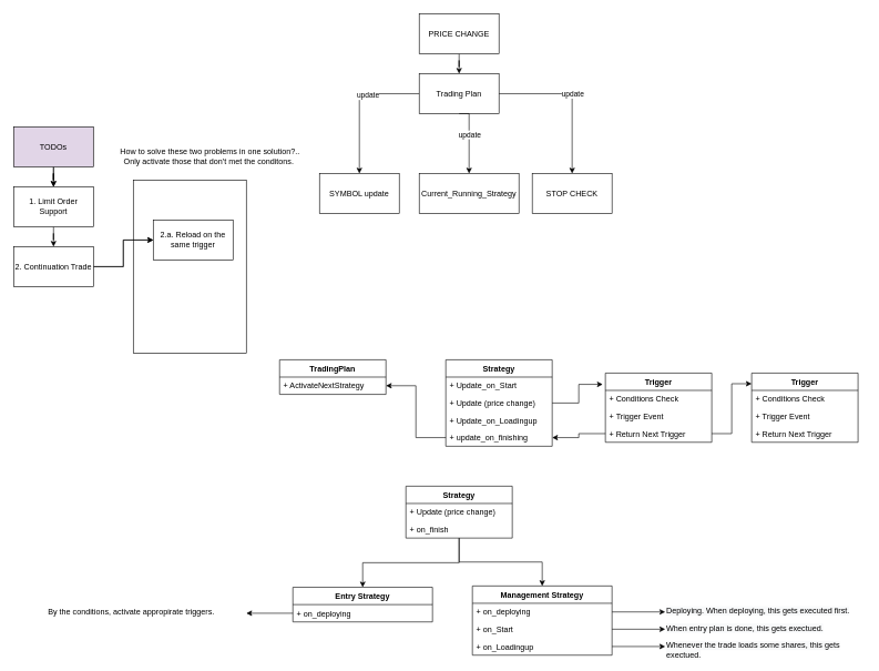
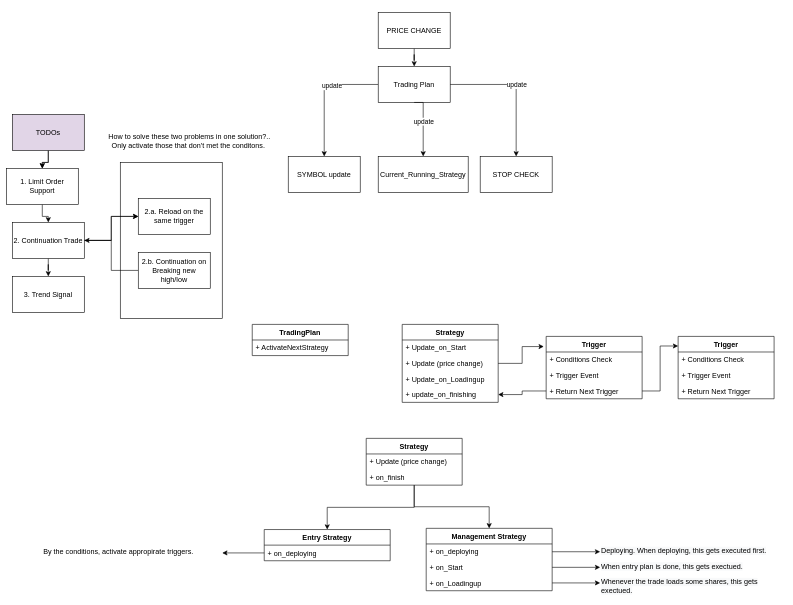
  <mxCell id="0" />
  <mxCell id="1" parent="0" />
  <mxCell id="2" value="" style="rounded=0;whiteSpace=wrap;html=1;" vertex="1" parent="1"><mxGeometry x="200" y="270" width="170" height="260" as="geometry" /></mxCell>
  <mxCell id="3" style="edgeStyle=orthogonalEdgeStyle;rounded=0;orthogonalLoop=1;jettySize=auto;html=1;" parent="1" source="4" target="7" edge="1"><mxGeometry relative="1" as="geometry" /></mxCell>
  <mxCell id="4" value="&lt;span&gt;PRICE CHANGE&lt;/span&gt;" style="rounded=0;whiteSpace=wrap;html=1;" parent="1" vertex="1"><mxGeometry x="630" y="20" width="120" height="60" as="geometry" /></mxCell>
  <mxCell id="5" style="edgeStyle=orthogonalEdgeStyle;rounded=0;orthogonalLoop=1;jettySize=auto;html=1;" parent="1" source="7" target="8" edge="1"><mxGeometry relative="1" as="geometry" /></mxCell>
  <mxCell id="6" value="update" style="edgeLabel;html=1;align=center;verticalAlign=middle;resizable=0;points=[];" parent="5" vertex="1" connectable="0"><mxGeometry x="-0.257" y="2" relative="1" as="geometry"><mxPoint as="offset" /></mxGeometry></mxCell>
  <mxCell id="7" value="&lt;span&gt;Trading Plan&lt;br&gt;&lt;/span&gt;" style="rounded=0;whiteSpace=wrap;html=1;" parent="1" vertex="1"><mxGeometry x="630" y="110" width="120" height="60" as="geometry" /></mxCell>
  <mxCell id="8" value="SYMBOL update" style="rounded=0;whiteSpace=wrap;html=1;" parent="1" vertex="1"><mxGeometry x="480" y="260" width="120" height="60" as="geometry" /></mxCell>
  <mxCell id="9" value="Current_Running_Strategy" style="rounded=0;whiteSpace=wrap;html=1;" parent="1" vertex="1"><mxGeometry x="630" y="260" width="150" height="60" as="geometry" /></mxCell>
  <mxCell id="10" style="edgeStyle=orthogonalEdgeStyle;rounded=0;orthogonalLoop=1;jettySize=auto;html=1;entryX=0.5;entryY=0;entryDx=0;entryDy=0;exitX=0.5;exitY=1;exitDx=0;exitDy=0;" parent="1" source="7" target="9" edge="1"><mxGeometry relative="1" as="geometry"><mxPoint x="640" y="150" as="sourcePoint" /><mxPoint x="550" y="270" as="targetPoint" /><Array as="points"><mxPoint x="705" y="170" /></Array></mxGeometry></mxCell>
  <mxCell id="11" value="update" style="edgeLabel;html=1;align=center;verticalAlign=middle;resizable=0;points=[];" parent="10" vertex="1" connectable="0"><mxGeometry x="-0.257" y="2" relative="1" as="geometry"><mxPoint x="-2" y="7" as="offset" /></mxGeometry></mxCell>
  <mxCell id="12" style="edgeStyle=orthogonalEdgeStyle;rounded=0;orthogonalLoop=1;jettySize=auto;html=1;exitX=1;exitY=0.5;exitDx=0;exitDy=0;" parent="1" source="7" target="14" edge="1"><mxGeometry relative="1" as="geometry"><mxPoint x="700" y="180" as="sourcePoint" /><mxPoint x="840" y="260" as="targetPoint" /><Array as="points"><mxPoint x="860" y="140" /></Array></mxGeometry></mxCell>
  <mxCell id="13" value="update" style="edgeLabel;html=1;align=center;verticalAlign=middle;resizable=0;points=[];" parent="12" vertex="1" connectable="0"><mxGeometry x="-0.257" y="2" relative="1" as="geometry"><mxPoint x="25" y="2" as="offset" /></mxGeometry></mxCell>
  <mxCell id="14" value="&lt;span&gt;STOP CHECK&lt;/span&gt;" style="rounded=0;whiteSpace=wrap;html=1;" parent="1" vertex="1"><mxGeometry x="800" y="260" width="120" height="60" as="geometry" /></mxCell>
  <mxCell id="15" value="Strategy" style="swimlane;fontStyle=1;align=center;verticalAlign=top;childLayout=stackLayout;horizontal=1;startSize=26;horizontalStack=0;resizeParent=1;resizeParentMax=0;resizeLast=0;collapsible=1;marginBottom=0;rounded=0;" parent="1" vertex="1"><mxGeometry x="670" y="540" width="160" height="130" as="geometry" /></mxCell>
  <mxCell id="16" value="+ Update_on_Start" style="text;strokeColor=none;fillColor=none;align=left;verticalAlign=top;spacingLeft=4;spacingRight=4;overflow=hidden;rotatable=0;points=[[0,0.5],[1,0.5]];portConstraint=eastwest;" parent="15" vertex="1"><mxGeometry y="26" width="160" height="26" as="geometry" /></mxCell>
  <mxCell id="17" value="+ Update (price change)" style="text;strokeColor=none;fillColor=none;align=left;verticalAlign=top;spacingLeft=4;spacingRight=4;overflow=hidden;rotatable=0;points=[[0,0.5],[1,0.5]];portConstraint=eastwest;" parent="15" vertex="1"><mxGeometry y="52" width="160" height="26" as="geometry" /></mxCell>
  <mxCell id="18" value="+ Update_on_Loadingup" style="text;strokeColor=none;fillColor=none;align=left;verticalAlign=top;spacingLeft=4;spacingRight=4;overflow=hidden;rotatable=0;points=[[0,0.5],[1,0.5]];portConstraint=eastwest;" parent="15" vertex="1"><mxGeometry y="78" width="160" height="26" as="geometry" /></mxCell>
  <mxCell id="19" value="+ update_on_finishing" style="text;strokeColor=none;fillColor=none;align=left;verticalAlign=top;spacingLeft=4;spacingRight=4;overflow=hidden;rotatable=0;points=[[0,0.5],[1,0.5]];portConstraint=eastwest;" parent="15" vertex="1"><mxGeometry y="104" width="160" height="26" as="geometry" /></mxCell>
  <mxCell id="20" value="Trigger" style="swimlane;fontStyle=1;align=center;verticalAlign=top;childLayout=stackLayout;horizontal=1;startSize=26;horizontalStack=0;resizeParent=1;resizeParentMax=0;resizeLast=0;collapsible=1;marginBottom=0;rounded=0;" parent="1" vertex="1"><mxGeometry x="910" y="560" width="160" height="104" as="geometry" /></mxCell>
  <mxCell id="21" value="+ Conditions Check" style="text;strokeColor=none;fillColor=none;align=left;verticalAlign=top;spacingLeft=4;spacingRight=4;overflow=hidden;rotatable=0;points=[[0,0.5],[1,0.5]];portConstraint=eastwest;" parent="20" vertex="1"><mxGeometry y="26" width="160" height="26" as="geometry" /></mxCell>
  <mxCell id="22" value="+ Trigger Event" style="text;strokeColor=none;fillColor=none;align=left;verticalAlign=top;spacingLeft=4;spacingRight=4;overflow=hidden;rotatable=0;points=[[0,0.5],[1,0.5]];portConstraint=eastwest;" parent="20" vertex="1"><mxGeometry y="52" width="160" height="26" as="geometry" /></mxCell>
  <mxCell id="23" value="+ Return Next Trigger" style="text;strokeColor=none;fillColor=none;align=left;verticalAlign=top;spacingLeft=4;spacingRight=4;overflow=hidden;rotatable=0;points=[[0,0.5],[1,0.5]];portConstraint=eastwest;" parent="20" vertex="1"><mxGeometry y="78" width="160" height="26" as="geometry" /></mxCell>
  <mxCell id="24" style="edgeStyle=orthogonalEdgeStyle;rounded=0;orthogonalLoop=1;jettySize=auto;html=1;entryX=-0.025;entryY=0.163;entryDx=0;entryDy=0;entryPerimeter=0;" parent="1" source="17" target="20" edge="1"><mxGeometry relative="1" as="geometry" /></mxCell>
  <mxCell id="25" style="edgeStyle=orthogonalEdgeStyle;rounded=0;orthogonalLoop=1;jettySize=auto;html=1;entryX=1;entryY=0.5;entryDx=0;entryDy=0;" parent="1" source="23" target="19" edge="1"><mxGeometry relative="1" as="geometry" /></mxCell>
  <mxCell id="26" value="Trigger" style="swimlane;fontStyle=1;align=center;verticalAlign=top;childLayout=stackLayout;horizontal=1;startSize=26;horizontalStack=0;resizeParent=1;resizeParentMax=0;resizeLast=0;collapsible=1;marginBottom=0;rounded=0;" parent="1" vertex="1"><mxGeometry x="1130" y="560" width="160" height="104" as="geometry" /></mxCell>
  <mxCell id="27" value="+ Conditions Check" style="text;strokeColor=none;fillColor=none;align=left;verticalAlign=top;spacingLeft=4;spacingRight=4;overflow=hidden;rotatable=0;points=[[0,0.5],[1,0.5]];portConstraint=eastwest;" parent="26" vertex="1"><mxGeometry y="26" width="160" height="26" as="geometry" /></mxCell>
  <mxCell id="28" value="+ Trigger Event" style="text;strokeColor=none;fillColor=none;align=left;verticalAlign=top;spacingLeft=4;spacingRight=4;overflow=hidden;rotatable=0;points=[[0,0.5],[1,0.5]];portConstraint=eastwest;" parent="26" vertex="1"><mxGeometry y="52" width="160" height="26" as="geometry" /></mxCell>
  <mxCell id="29" value="+ Return Next Trigger" style="text;strokeColor=none;fillColor=none;align=left;verticalAlign=top;spacingLeft=4;spacingRight=4;overflow=hidden;rotatable=0;points=[[0,0.5],[1,0.5]];portConstraint=eastwest;" parent="26" vertex="1"><mxGeometry y="78" width="160" height="26" as="geometry" /></mxCell>
  <mxCell id="30" style="edgeStyle=orthogonalEdgeStyle;rounded=0;orthogonalLoop=1;jettySize=auto;html=1;entryX=0;entryY=0.154;entryDx=0;entryDy=0;entryPerimeter=0;" parent="1" source="23" target="26" edge="1"><mxGeometry relative="1" as="geometry" /></mxCell>
  <mxCell id="31" value="TradingPlan" style="swimlane;fontStyle=1;align=center;verticalAlign=top;childLayout=stackLayout;horizontal=1;startSize=26;horizontalStack=0;resizeParent=1;resizeParentMax=0;resizeLast=0;collapsible=1;marginBottom=0;rounded=0;" parent="1" vertex="1"><mxGeometry x="420" y="540" width="160" height="52" as="geometry" /></mxCell>
  <mxCell id="32" value="+ ActivateNextStrategy" style="text;strokeColor=none;fillColor=none;align=left;verticalAlign=top;spacingLeft=4;spacingRight=4;overflow=hidden;rotatable=0;points=[[0,0.5],[1,0.5]];portConstraint=eastwest;" parent="31" vertex="1"><mxGeometry y="26" width="160" height="26" as="geometry" /></mxCell>
- <mxCell id="33" style="edgeStyle=orthogonalEdgeStyle;rounded=0;orthogonalLoop=1;jettySize=auto;html=1;" parent="1" source="19" target="32" edge="1"><mxGeometry relative="1" as="geometry" /></mxCell>
  <mxCell id="34" value="" style="edgeStyle=orthogonalEdgeStyle;rounded=0;orthogonalLoop=1;jettySize=auto;html=1;" parent="1" source="36" target="38" edge="1"><mxGeometry relative="1" as="geometry" /></mxCell>
  <mxCell id="35" value="" style="edgeStyle=orthogonalEdgeStyle;rounded=0;orthogonalLoop=1;jettySize=auto;html=1;" parent="1" source="36" target="38" edge="1"><mxGeometry relative="1" as="geometry" /></mxCell>
  <mxCell id="36" value="TODOs" style="rounded=0;whiteSpace=wrap;html=1;fillColor=#e1d5e7;" parent="1" vertex="1"><mxGeometry x="20" y="190" width="120" height="60" as="geometry" /></mxCell>
  <mxCell id="37" value="" style="edgeStyle=orthogonalEdgeStyle;rounded=0;orthogonalLoop=1;jettySize=auto;html=1;" parent="1" source="38" target="42" edge="1"><mxGeometry relative="1" as="geometry" /></mxCell>
- <mxCell id="38" value="1. Limit Order Support" style="rounded=0;whiteSpace=wrap;html=1;" parent="1" vertex="1"><mxGeometry x="20" y="280" width="120" height="60" as="geometry" /></mxCell>
+ <mxCell id="38" value="1. Limit Order Support" style="rounded=0;whiteSpace=wrap;html=1;" parent="1" vertex="1"><mxGeometry x="10" y="280" width="120" height="60" as="geometry" /></mxCell>
  <mxCell id="39" value="" style="edgeStyle=orthogonalEdgeStyle;rounded=0;orthogonalLoop=1;jettySize=auto;html=1;" parent="1" source="42" target="43" edge="1"><mxGeometry relative="1" as="geometry" /></mxCell>
  <mxCell id="40" value="" style="edgeStyle=orthogonalEdgeStyle;rounded=0;orthogonalLoop=1;jettySize=auto;html=1;" parent="1" source="42" target="43" edge="1"><mxGeometry relative="1" as="geometry" /></mxCell>
+ <mxCell id="41" value="" style="edgeStyle=orthogonalEdgeStyle;rounded=0;orthogonalLoop=1;jettySize=auto;html=1;" parent="1" source="42" target="46" edge="1"><mxGeometry relative="1" as="geometry" /></mxCell>
  <mxCell id="42" value="2. Continuation Trade" style="rounded=0;whiteSpace=wrap;html=1;" parent="1" vertex="1"><mxGeometry x="20" y="370" width="120" height="60" as="geometry" /></mxCell>
  <mxCell id="43" value="2.a. Reload on the same trigger" style="rounded=0;whiteSpace=wrap;html=1;" parent="1" vertex="1"><mxGeometry x="230" y="330" width="120" height="60" as="geometry" /></mxCell>
+ <mxCell id="44" value="" style="edgeStyle=orthogonalEdgeStyle;rounded=0;orthogonalLoop=1;jettySize=auto;html=1;" parent="1" source="45" target="42" edge="1"><mxGeometry relative="1" as="geometry" /></mxCell>
+ <mxCell id="45" value="2.b. Continuation on Breaking new high/low" style="rounded=0;whiteSpace=wrap;html=1;" parent="1" vertex="1"><mxGeometry x="230" y="420" width="120" height="60" as="geometry" /></mxCell>
+ <mxCell id="46" value="3. Trend Signal" style="rounded=0;whiteSpace=wrap;html=1;" parent="1" vertex="1"><mxGeometry x="20" y="460" width="120" height="60" as="geometry" /></mxCell>
  <mxCell id="47" value="Management Strategy" style="swimlane;fontStyle=1;align=center;verticalAlign=top;childLayout=stackLayout;horizontal=1;startSize=26;horizontalStack=0;resizeParent=1;resizeParentMax=0;resizeLast=0;collapsible=1;marginBottom=0;rounded=0;" vertex="1" parent="1"><mxGeometry x="710" y="880" width="210" height="104" as="geometry" /></mxCell>
  <mxCell id="48" value="+ on_deploying" style="text;strokeColor=none;fillColor=none;align=left;verticalAlign=top;spacingLeft=4;spacingRight=4;overflow=hidden;rotatable=0;points=[[0,0.5],[1,0.5]];portConstraint=eastwest;" vertex="1" parent="47"><mxGeometry y="26" width="210" height="26" as="geometry" /></mxCell>
  <mxCell id="49" value="+ on_Start" style="text;strokeColor=none;fillColor=none;align=left;verticalAlign=top;spacingLeft=4;spacingRight=4;overflow=hidden;rotatable=0;points=[[0,0.5],[1,0.5]];portConstraint=eastwest;" vertex="1" parent="47"><mxGeometry y="52" width="210" height="26" as="geometry" /></mxCell>
  <mxCell id="50" value="+ on_Loadingup" style="text;strokeColor=none;fillColor=none;align=left;verticalAlign=top;spacingLeft=4;spacingRight=4;overflow=hidden;rotatable=0;points=[[0,0.5],[1,0.5]];portConstraint=eastwest;" vertex="1" parent="47"><mxGeometry y="78" width="210" height="26" as="geometry" /></mxCell>
  <mxCell id="51" style="edgeStyle=orthogonalEdgeStyle;rounded=0;orthogonalLoop=1;jettySize=auto;html=1;" edge="1" parent="1" source="53" target="56"><mxGeometry relative="1" as="geometry" /></mxCell>
  <mxCell id="52" style="edgeStyle=orthogonalEdgeStyle;rounded=0;orthogonalLoop=1;jettySize=auto;html=1;" edge="1" parent="1" source="53" target="47"><mxGeometry relative="1" as="geometry" /></mxCell>
  <mxCell id="53" value="Strategy" style="swimlane;fontStyle=1;align=center;verticalAlign=top;childLayout=stackLayout;horizontal=1;startSize=26;horizontalStack=0;resizeParent=1;resizeParentMax=0;resizeLast=0;collapsible=1;marginBottom=0;rounded=0;" vertex="1" parent="1"><mxGeometry x="610" y="730" width="160" height="78" as="geometry" /></mxCell>
  <mxCell id="54" value="+ Update (price change)" style="text;strokeColor=none;fillColor=none;align=left;verticalAlign=top;spacingLeft=4;spacingRight=4;overflow=hidden;rotatable=0;points=[[0,0.5],[1,0.5]];portConstraint=eastwest;" vertex="1" parent="53"><mxGeometry y="26" width="160" height="26" as="geometry" /></mxCell>
  <mxCell id="55" value="+ on_finish" style="text;strokeColor=none;fillColor=none;align=left;verticalAlign=top;spacingLeft=4;spacingRight=4;overflow=hidden;rotatable=0;points=[[0,0.5],[1,0.5]];portConstraint=eastwest;" vertex="1" parent="53"><mxGeometry y="52" width="160" height="26" as="geometry" /></mxCell>
  <mxCell id="56" value="Entry Strategy" style="swimlane;fontStyle=1;align=center;verticalAlign=top;childLayout=stackLayout;horizontal=1;startSize=26;horizontalStack=0;resizeParent=1;resizeParentMax=0;resizeLast=0;collapsible=1;marginBottom=0;rounded=0;" vertex="1" parent="1"><mxGeometry x="440" y="882" width="210" height="52" as="geometry" /></mxCell>
  <mxCell id="57" value="+ on_deploying" style="text;strokeColor=none;fillColor=none;align=left;verticalAlign=top;spacingLeft=4;spacingRight=4;overflow=hidden;rotatable=0;points=[[0,0.5],[1,0.5]];portConstraint=eastwest;" vertex="1" parent="56"><mxGeometry y="26" width="210" height="26" as="geometry" /></mxCell>
  <mxCell id="58" style="edgeStyle=orthogonalEdgeStyle;rounded=0;orthogonalLoop=1;jettySize=auto;html=1;" edge="1" parent="1" source="48" target="59"><mxGeometry relative="1" as="geometry"><mxPoint x="980" y="919" as="targetPoint" /></mxGeometry></mxCell>
  <mxCell id="59" value="&lt;span style=&quot;color: rgb(0, 0, 0); font-family: helvetica; font-size: 12px; font-style: normal; font-weight: 400; letter-spacing: normal; text-align: center; text-indent: 0px; text-transform: none; word-spacing: 0px; background-color: rgb(248, 249, 250); display: inline; float: none;&quot;&gt;Deploying. When deploying, this gets executed first.&lt;/span&gt;" style="text;whiteSpace=wrap;html=1;" vertex="1" parent="1"><mxGeometry x="1000" y="904" width="300" height="30" as="geometry" /></mxCell>
  <mxCell id="60" value="&lt;span style=&quot;color: rgb(0 , 0 , 0) ; font-family: &amp;#34;helvetica&amp;#34; ; font-size: 12px ; font-style: normal ; font-weight: 400 ; letter-spacing: normal ; text-align: center ; text-indent: 0px ; text-transform: none ; word-spacing: 0px ; background-color: rgb(248 , 249 , 250) ; display: inline ; float: none&quot;&gt;When entry plan is done, this gets exectued.&lt;/span&gt;" style="text;whiteSpace=wrap;html=1;" vertex="1" parent="1"><mxGeometry x="1000" y="930" width="300" height="30" as="geometry" /></mxCell>
  <mxCell id="61" style="edgeStyle=orthogonalEdgeStyle;rounded=0;orthogonalLoop=1;jettySize=auto;html=1;entryX=0;entryY=0.5;entryDx=0;entryDy=0;" edge="1" parent="1" source="49" target="60"><mxGeometry relative="1" as="geometry" /></mxCell>
  <mxCell id="62" value="&lt;span style=&quot;color: rgb(0 , 0 , 0) ; font-family: &amp;#34;helvetica&amp;#34; ; font-size: 12px ; font-style: normal ; font-weight: 400 ; letter-spacing: normal ; text-align: center ; text-indent: 0px ; text-transform: none ; word-spacing: 0px ; background-color: rgb(248 , 249 , 250) ; display: inline ; float: none&quot;&gt;Whenever the trade loads some shares, this gets exectued.&lt;/span&gt;" style="text;whiteSpace=wrap;html=1;" vertex="1" parent="1"><mxGeometry x="1000" y="956" width="300" height="30" as="geometry" /></mxCell>
  <mxCell id="63" style="edgeStyle=orthogonalEdgeStyle;rounded=0;orthogonalLoop=1;jettySize=auto;html=1;entryX=0;entryY=0.5;entryDx=0;entryDy=0;" edge="1" parent="1" source="50" target="62"><mxGeometry relative="1" as="geometry" /></mxCell>
  <mxCell id="64" value="&lt;div style=&quot;text-align: center&quot;&gt;&lt;span&gt;&lt;font face=&quot;helvetica&quot;&gt;By the conditions, activate appropirate triggers.&amp;nbsp;&lt;/font&gt;&lt;/span&gt;&lt;/div&gt;" style="text;whiteSpace=wrap;html=1;" vertex="1" parent="1"><mxGeometry x="70" y="906" width="300" height="30" as="geometry" /></mxCell>
  <mxCell id="65" style="edgeStyle=orthogonalEdgeStyle;rounded=0;orthogonalLoop=1;jettySize=auto;html=1;" edge="1" parent="1" source="57" target="64"><mxGeometry relative="1" as="geometry" /></mxCell>
  <mxCell id="66" value="How to solve these two problems in one solution?..&lt;br&gt;Only activate those that don't met the conditons.&amp;nbsp;" style="text;html=1;align=center;verticalAlign=middle;resizable=0;points=[];autosize=1;strokeColor=none;" vertex="1" parent="1"><mxGeometry x="170" y="220" width="290" height="30" as="geometry" /></mxCell>
